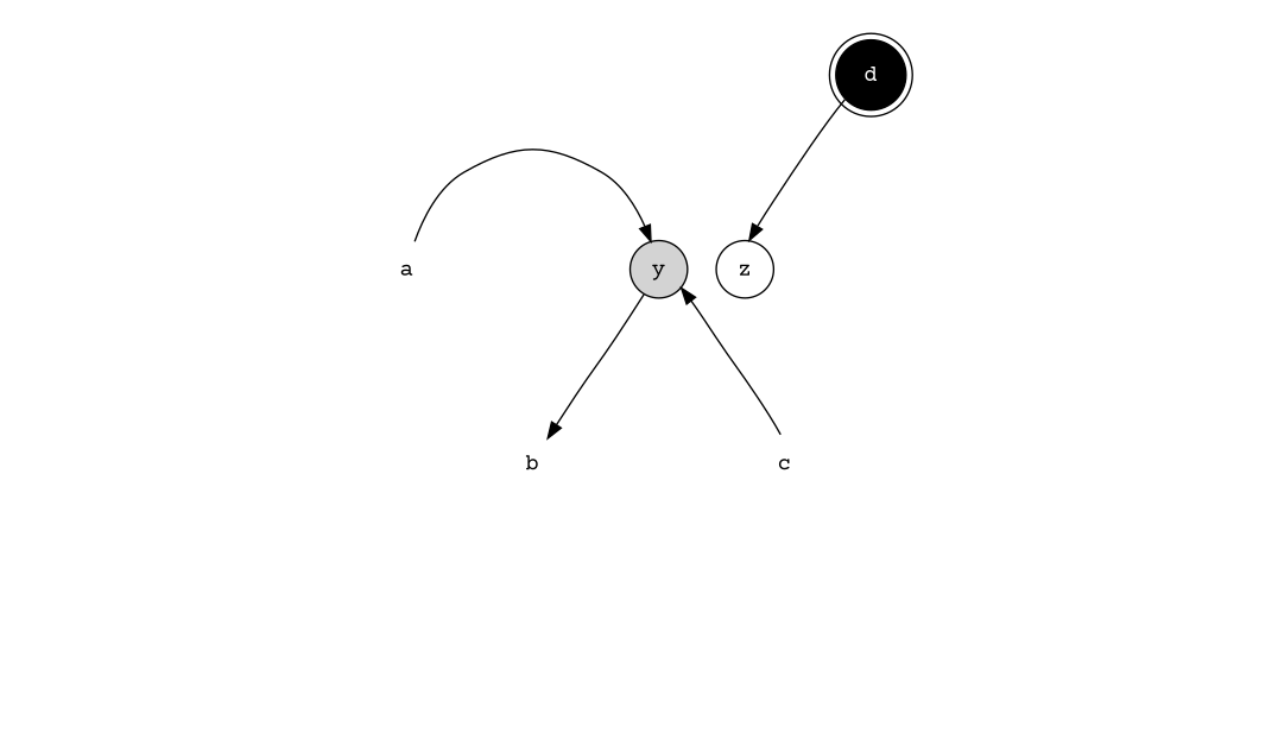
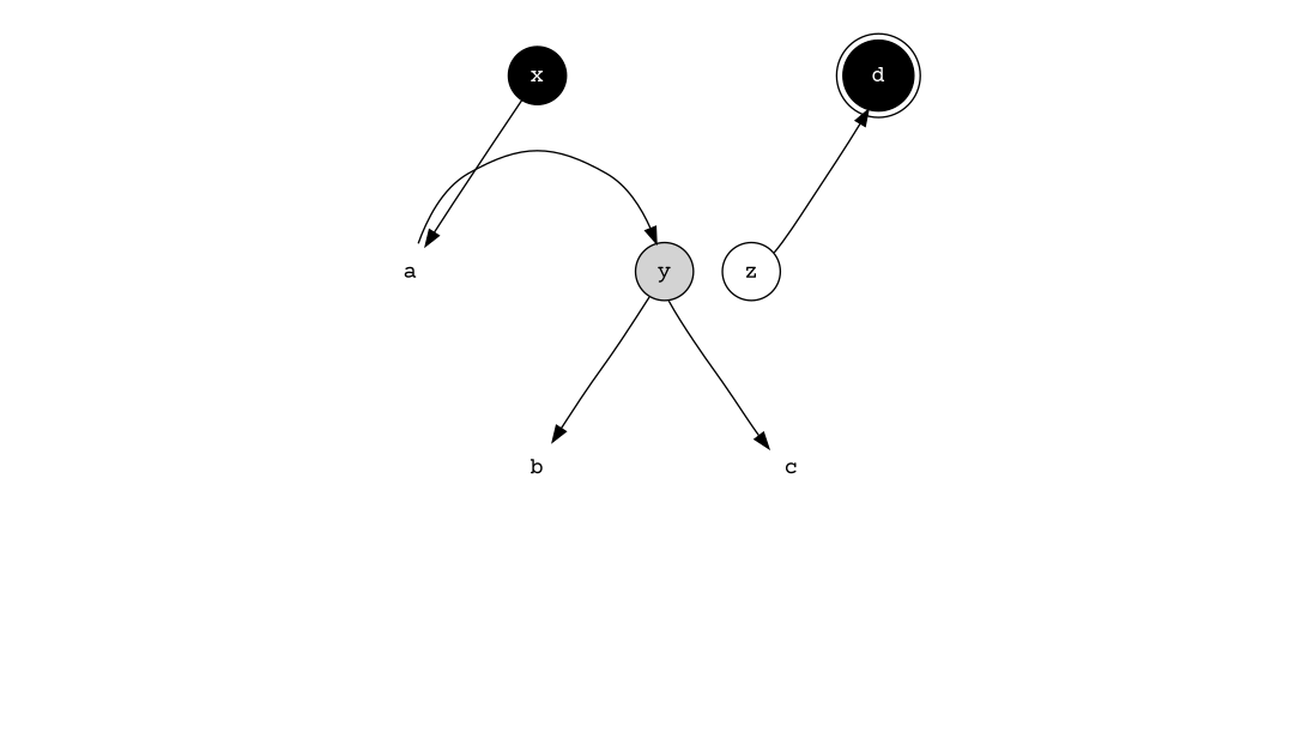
  digraph {
    fontname="Courier Prime"
    node [fontname="Courier Prime" shape=circle style=invis]
    edge [fontname="Courier Prime" style=invis]
    nilcal
    nilcam
    nilcar
    nilcbl
    nilcbm
    nilcbr
    nilccl
    nilccm
    nilccr
    n10 [color=white label=b style=filled]
    nilcym
    n12 [color=white label=c style=filled]
    n13 [color=white label=a style=filled]
    nilcxm
    n15 [fillcolor=lightgray fontcolor=black label=y style=filled]
    nilcdl
    nilcdm
    nilcdr
+   n19 [fillcolor=black fontcolor=white label=x style=filled]
    nilczm
    n21 [fillcolor=black fontcolor=white label=d peripheries=2 style=filled]
    n22 [fillcolor=white fontcolor=black label=z style=filled]
    subgraph sub_1 {
      rank=same
      nilcal
      nilcam
      nilcar
    }
    subgraph sub_2 {
      rank=same
      nilcbl
      nilcbm
      nilcbr
    }
    subgraph sub_3 {
      rank=same
      nilccl
      nilccm
      nilccr
    }
    subgraph sub_4 {
      rank=same
      n10
      nilcym
      n12
    }
    subgraph sub_5 {
      rank=same
      n13
      nilcxm
      n15
    }
    subgraph sub_6 {
      rank=same
      nilcdl
      nilcdm
      nilcdr
    }
    subgraph sub_7 {
      rank=same
+     n19
      nilczm
      n21
    }
    nilcal -> nilcam
    nilcam -> nilcar
    nilcbl -> nilcbm
    nilcbm -> nilcbr
    nilccl -> nilccm
    nilccm -> nilccr
    n10 -> nilcbl
    n10 -> nilcbm
    n10 -> nilcbr
    n10 -> nilcym
    nilcym -> n12
    n12 -> nilccl
    n12 -> nilccm
    n12 -> nilccr
    n13 -> nilcal
    n13 -> nilcam
    n13 -> nilcar
    n13 -> nilcxm
    n13 -> n15 [style=""]
    nilcxm -> n15
    n15 -> n10 [style=""]
    n15 -> nilcym
-   n12 -> n15 [style=""]
+   n15 -> n12 [style=""]
    nilcdl -> nilcdm
    nilcdm -> nilcdr
+   n19 -> n13 [style=""]
+   n19 -> nilcxm
+   n19 -> nilczm
    nilczm -> n21
    n21 -> nilcdl
    n21 -> nilcdm
    n21 -> nilcdr
    n22 -> nilczm
-   n21 -> n22 [style=""]
+   n22 -> n21 [style=""]
  }
